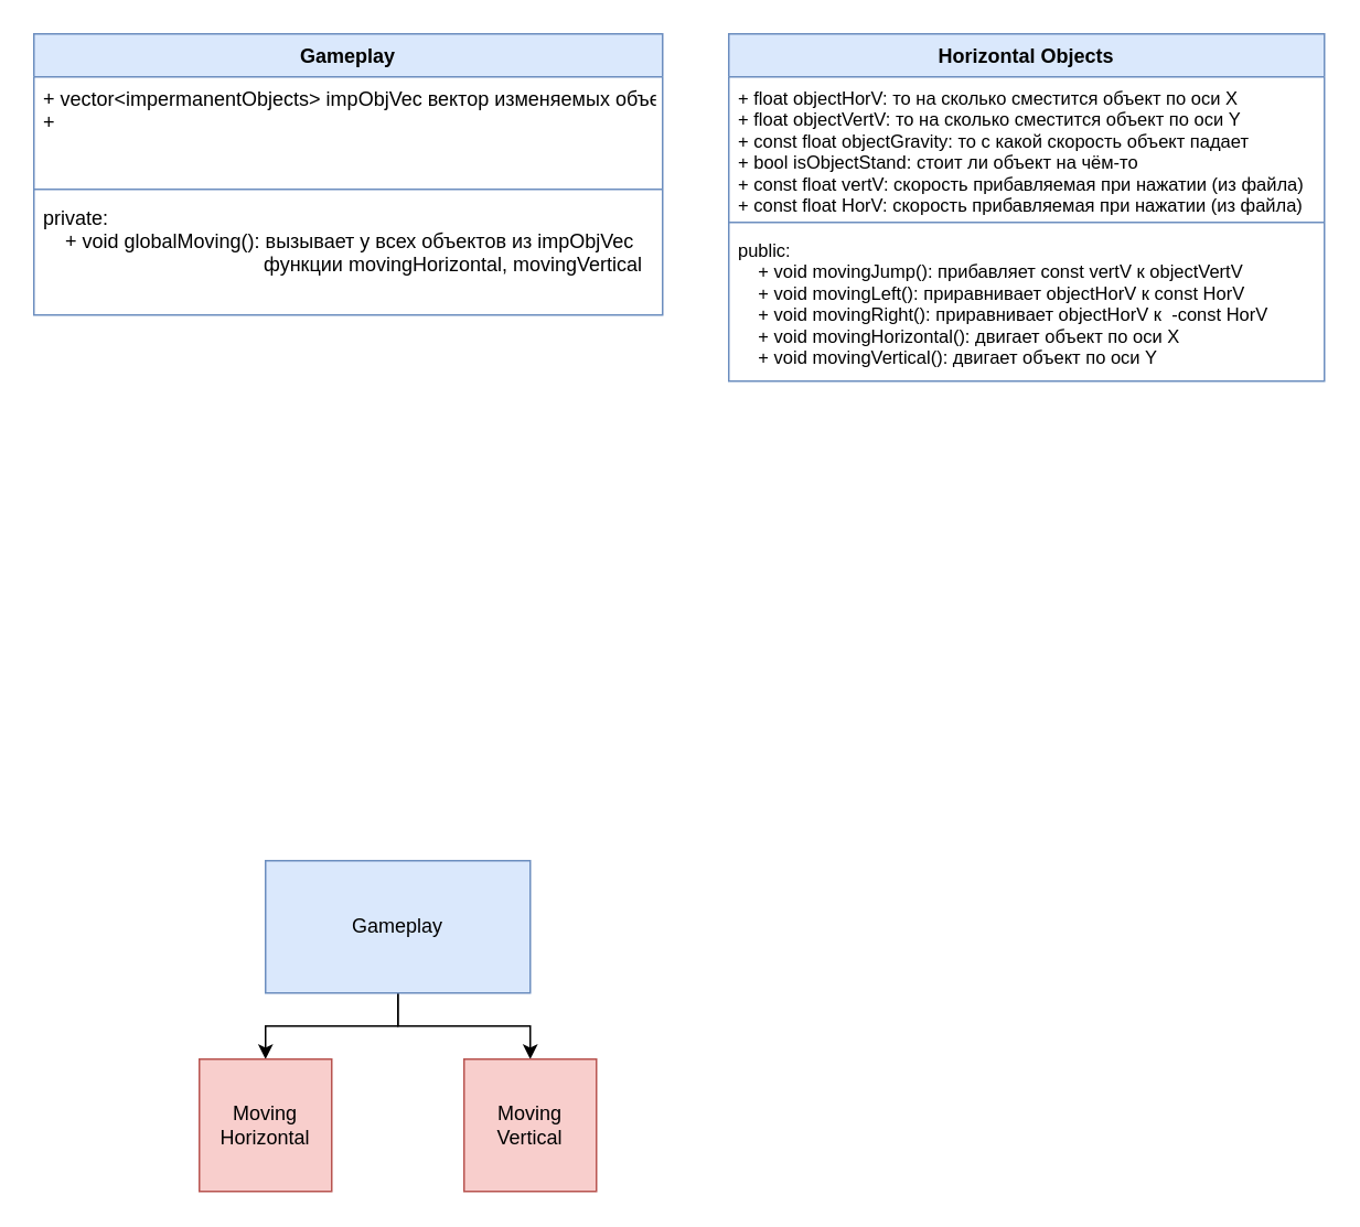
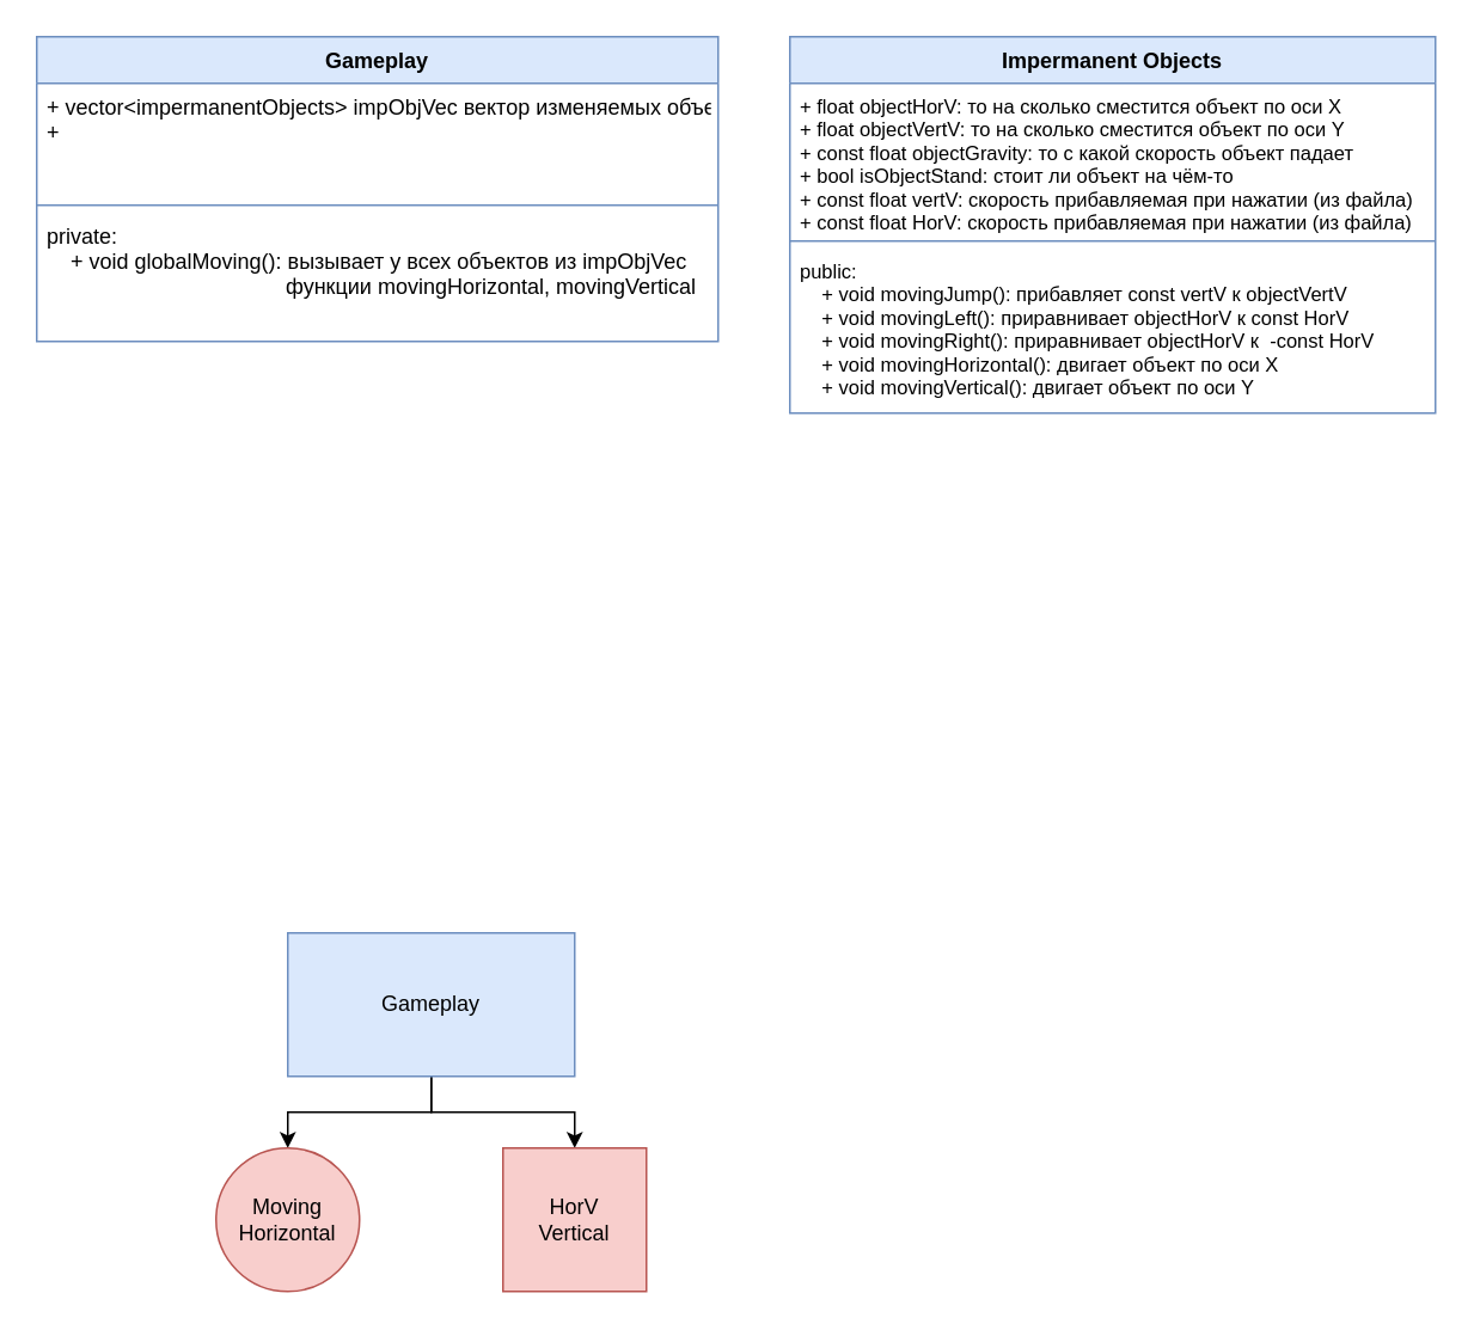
  <mxCell id="0" />
  <mxCell id="1" parent="0" />
  <mxCell id="2" style="edgeStyle=orthogonalEdgeStyle;rounded=0;orthogonalLoop=1;jettySize=auto;html=1;" edge="1" parent="1" source="4" target="5"><mxGeometry relative="1" as="geometry" /></mxCell>
  <mxCell id="3" style="edgeStyle=orthogonalEdgeStyle;rounded=0;orthogonalLoop=1;jettySize=auto;html=1;entryX=0.5;entryY=0;entryDx=0;entryDy=0;" edge="1" parent="1" source="4" target="6"><mxGeometry relative="1" as="geometry" /></mxCell>
  <mxCell id="4" value="Gameplay" style="rounded=0;whiteSpace=wrap;html=1;fillColor=#dae8fc;strokeColor=#6c8ebf;" vertex="1" parent="1"><mxGeometry x="160" y="520" width="160" height="80" as="geometry" /></mxCell>
- <mxCell id="5" value="Moving&lt;br&gt;Horizontal" style="whiteSpace=wrap;html=1;aspect=fixed;fillColor=#f8cecc;strokeColor=#b85450;" vertex="1" parent="1"><mxGeometry x="120" y="640" width="80" height="80" as="geometry" /></mxCell>
- <mxCell id="6" value="Moving&lt;br&gt;Vertical" style="whiteSpace=wrap;html=1;aspect=fixed;fillColor=#f8cecc;strokeColor=#b85450;" vertex="1" parent="1"><mxGeometry x="280" y="640" width="80" height="80" as="geometry" /></mxCell>
- <mxCell id="7" value="Horizontal Objects" style="swimlane;fontStyle=1;align=center;verticalAlign=top;childLayout=stackLayout;horizontal=1;startSize=26;horizontalStack=0;resizeParent=1;resizeParentMax=0;resizeLast=0;collapsible=1;marginBottom=0;fillColor=#dae8fc;strokeColor=#6c8ebf;" vertex="1" parent="1"><mxGeometry x="440" y="20" width="360" height="210" as="geometry" /></mxCell>
+ <mxCell id="5" value="Moving&lt;br&gt;Horizontal" style="ellipse;whiteSpace=wrap;html=1;aspect=fixed;fillColor=#f8cecc;strokeColor=#b85450;" vertex="1" parent="1"><mxGeometry x="120" y="640" width="80" height="80" as="geometry" /></mxCell>
+ <mxCell id="6" value="HorV&lt;br&gt;Vertical" style="whiteSpace=wrap;html=1;aspect=fixed;fillColor=#f8cecc;strokeColor=#b85450;" vertex="1" parent="1"><mxGeometry x="280" y="640" width="80" height="80" as="geometry" /></mxCell>
+ <mxCell id="7" value="Impermanent Objects" style="swimlane;fontStyle=1;align=center;verticalAlign=top;childLayout=stackLayout;horizontal=1;startSize=26;horizontalStack=0;resizeParent=1;resizeParentMax=0;resizeLast=0;collapsible=1;marginBottom=0;fillColor=#dae8fc;strokeColor=#6c8ebf;" vertex="1" parent="1"><mxGeometry x="440" y="20" width="360" height="210" as="geometry" /></mxCell>
  <mxCell id="8" value="+ float objectHorV: то на сколько сместится объект по оси X&#10;+ float objectVertV: то на сколько сместится объект по оси Y&#10;+ const float objectGravity: то с какой скорость объект падает &#10;+ bool isObjectStand: стоит ли объект на чём-то&#10;+ const float vertV: скорость прибавляемая при нажатии (из файла)&#10;+ const float HorV: скорость прибавляемая при нажатии (из файла)&#10;" style="text;strokeColor=none;fillColor=none;align=left;verticalAlign=top;spacingLeft=4;spacingRight=4;overflow=hidden;rotatable=0;points=[[0,0.5],[1,0.5]];portConstraint=eastwest;fontStyle=0;fontSize=11;" vertex="1" parent="7"><mxGeometry y="26" width="360" height="84" as="geometry" /></mxCell>
  <mxCell id="9" value="" style="line;strokeWidth=1;fillColor=none;align=left;verticalAlign=middle;spacingTop=-1;spacingLeft=3;spacingRight=3;rotatable=0;labelPosition=right;points=[];portConstraint=eastwest;strokeColor=inherit;" vertex="1" parent="7"><mxGeometry y="110" width="360" height="8" as="geometry" /></mxCell>
  <mxCell id="10" value="public:&#10;    + void movingJump(): прибавляет const vertV к objectVertV &#10;    + void movingLeft(): приравнивает objectHorV к const HorV&#10;    + void movingRight(): приравнивает objectHorV к  -const HorV&#10;    + void movingHorizontal(): двигает объект по оси Х&#10;    + void movingVertical(): двигает объект по оси Y" style="text;strokeColor=none;fillColor=none;align=left;verticalAlign=top;spacingLeft=4;spacingRight=4;overflow=hidden;rotatable=0;points=[[0,0.5],[1,0.5]];portConstraint=eastwest;fontColor=#000000;fontSize=11;" vertex="1" parent="7"><mxGeometry y="118" width="360" height="92" as="geometry" /></mxCell>
  <mxCell id="11" value="Gameplay" style="swimlane;fontStyle=1;align=center;verticalAlign=top;childLayout=stackLayout;horizontal=1;startSize=26;horizontalStack=0;resizeParent=1;resizeParentMax=0;resizeLast=0;collapsible=1;marginBottom=0;fillColor=#dae8fc;strokeColor=#6c8ebf;" vertex="1" parent="1"><mxGeometry x="20" y="20" width="380" height="170" as="geometry" /></mxCell>
  <mxCell id="12" value="+ vector&lt;impermanentObjects&gt; impObjVec вектор изменяемых объектов&#10;+ " style="text;strokeColor=none;fillColor=none;align=left;verticalAlign=top;spacingLeft=4;spacingRight=4;overflow=hidden;rotatable=0;points=[[0,0.5],[1,0.5]];portConstraint=eastwest;fontStyle=0" vertex="1" parent="11"><mxGeometry y="26" width="380" height="64" as="geometry" /></mxCell>
  <mxCell id="13" value="" style="line;strokeWidth=1;fillColor=none;align=left;verticalAlign=middle;spacingTop=-1;spacingLeft=3;spacingRight=3;rotatable=0;labelPosition=right;points=[];portConstraint=eastwest;strokeColor=inherit;" vertex="1" parent="11"><mxGeometry y="90" width="380" height="8" as="geometry" /></mxCell>
  <mxCell id="14" value="private:&#10;    + void globalMoving(): вызывает у всех объектов из impObjVec &#10;                                        функции movingHorizontal, movingVertical" style="text;strokeColor=none;fillColor=none;align=left;verticalAlign=top;spacingLeft=4;spacingRight=4;overflow=hidden;rotatable=0;points=[[0,0.5],[1,0.5]];portConstraint=eastwest;fontColor=#000000;" vertex="1" parent="11"><mxGeometry y="98" width="380" height="72" as="geometry" /></mxCell>
